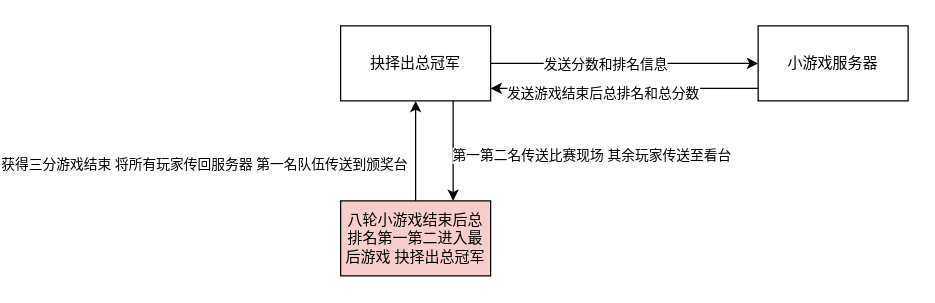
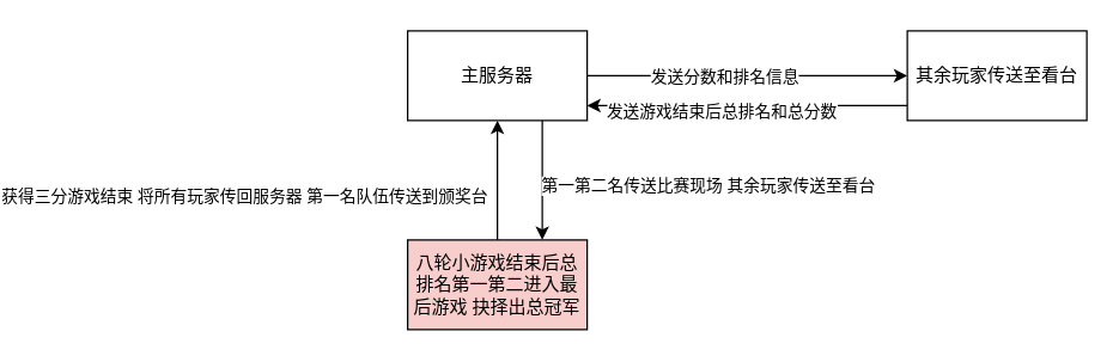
  <mxCell id="0" />
  <mxCell id="1" parent="0" />
  <mxCell id="2" value="" style="edgeStyle=orthogonalEdgeStyle;rounded=0;orthogonalLoop=1;jettySize=auto;html=1;" edge="1" parent="1" source="6" target="9"><mxGeometry relative="1" as="geometry" /></mxCell>
  <mxCell id="3" value="发送分数和排名信息" style="edgeLabel;html=1;align=center;verticalAlign=middle;resizable=0;points=[];" vertex="1" connectable="0" parent="2"><mxGeometry x="-0.15" relative="1" as="geometry"><mxPoint as="offset" /></mxGeometry></mxCell>
  <mxCell id="4" value="" style="edgeStyle=orthogonalEdgeStyle;rounded=0;orthogonalLoop=1;jettySize=auto;html=1;" edge="1" parent="1" source="6" target="12"><mxGeometry relative="1" as="geometry"><Array as="points"><mxPoint x="110" y="120" /><mxPoint x="110" y="120" /></Array></mxGeometry></mxCell>
  <mxCell id="5" value="第一第二名传送比赛现场 其余玩家传送至看台" style="edgeLabel;html=1;align=center;verticalAlign=middle;resizable=0;points=[];" vertex="1" connectable="0" parent="4"><mxGeometry x="0.072" relative="1" as="geometry"><mxPoint x="110" as="offset" /></mxGeometry></mxCell>
- <mxCell id="6" value="抉择出总冠军" style="rounded=0;whiteSpace=wrap;html=1;" vertex="1" parent="1"><mxGeometry x="20" y="20" width="120" height="60" as="geometry" /></mxCell>
+ <mxCell id="6" value="主服务器" style="rounded=0;whiteSpace=wrap;html=1;" vertex="1" parent="1"><mxGeometry x="20" y="20" width="120" height="60" as="geometry" /></mxCell>
  <mxCell id="7" value="" style="edgeStyle=orthogonalEdgeStyle;rounded=0;orthogonalLoop=1;jettySize=auto;html=1;" edge="1" parent="1" source="9" target="6"><mxGeometry relative="1" as="geometry"><Array as="points"><mxPoint x="250" y="70" /><mxPoint x="250" y="70" /></Array></mxGeometry></mxCell>
  <mxCell id="8" value="发送游戏结束后总排名和总分数" style="edgeLabel;html=1;align=center;verticalAlign=middle;resizable=0;points=[];" vertex="1" connectable="0" parent="7"><mxGeometry x="0.17" y="3" relative="1" as="geometry"><mxPoint as="offset" /></mxGeometry></mxCell>
- <mxCell id="9" value="小游戏服务器" style="whiteSpace=wrap;html=1;rounded=0;" vertex="1" parent="1"><mxGeometry x="354" y="20" width="120" height="60" as="geometry" /></mxCell>
+ <mxCell id="9" value="其余玩家传送至看台" style="whiteSpace=wrap;html=1;rounded=0;" vertex="1" parent="1"><mxGeometry x="354" y="20" width="120" height="60" as="geometry" /></mxCell>
  <mxCell id="10" value="" style="edgeStyle=orthogonalEdgeStyle;rounded=0;orthogonalLoop=1;jettySize=auto;html=1;" edge="1" parent="1" source="12" target="6"><mxGeometry relative="1" as="geometry" /></mxCell>
  <mxCell id="11" value="获得三分游戏结束 将所有玩家传回服务器 第一名队伍传送到颁奖台" style="edgeLabel;html=1;align=center;verticalAlign=middle;resizable=0;points=[];" vertex="1" connectable="0" parent="10"><mxGeometry x="0.032" y="1" relative="1" as="geometry"><mxPoint x="-169" y="11" as="offset" /></mxGeometry></mxCell>
  <mxCell id="12" value="八轮小游戏结束后总排名第一第二进入最后游戏 抉择出总冠军" style="whiteSpace=wrap;html=1;rounded=0;fillColor=#f8cecc;" vertex="1" parent="1"><mxGeometry x="20" y="160" width="120" height="60" as="geometry" /></mxCell>
